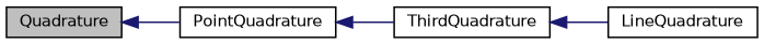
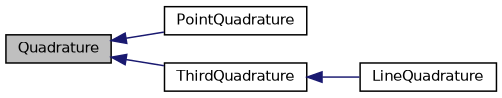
  digraph {
    rankdir=LR
    node [color=black fillcolor=white fontname=Helvetica fontsize=10 shape=record style=filled]
    edge [color=midnightblue dir=back fontname=Helvetica fontsize=10 labelfontname=Helvetica labelfontsize=10 style=solid]
    n1 [fillcolor=grey75 fontcolor=black height=0.2 label=Quadrature width=0.4]
    n2 [height=0.2 label=PointQuadrature width=0.4]
    n3 [height=0.2 label=ThirdQuadrature width=0.4]
    n4 [height=0.2 label=LineQuadrature width=0.4]
    n1 -> n2
-   n2 -> n3
+   n1 -> n3
    n3 -> n4
  }
